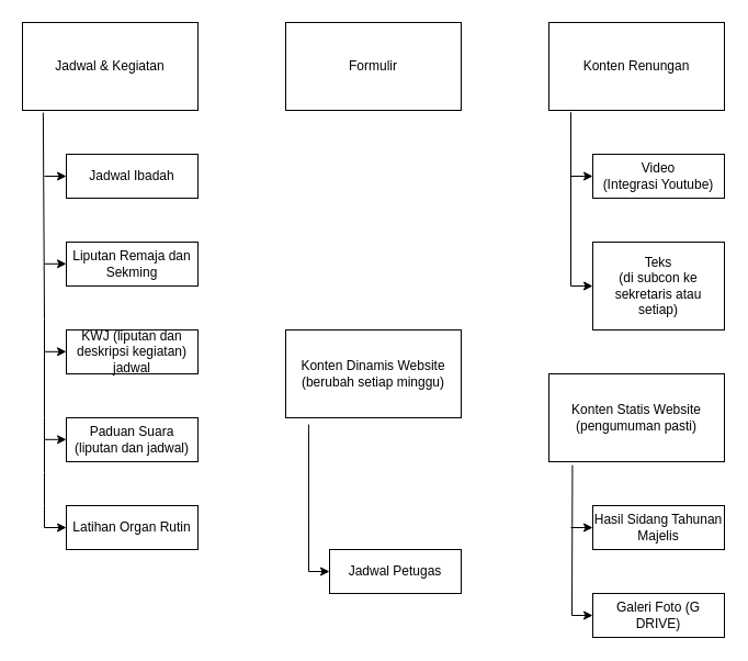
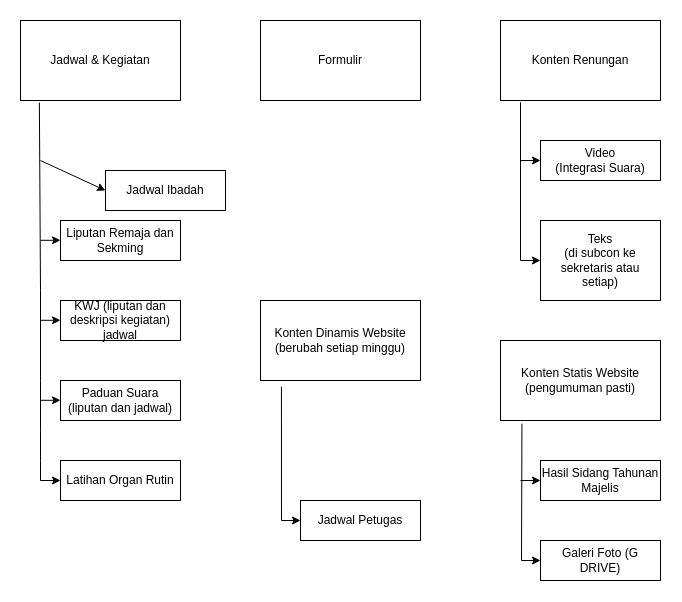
  <mxCell id="0" />
  <mxCell id="1" parent="0" />
  <mxCell id="2" value="Jadwal &amp;amp; Kegiatan" style="rounded=0;whiteSpace=wrap;html=1;" vertex="1" parent="1"><mxGeometry x="20" y="20" width="160" height="80" as="geometry" /></mxCell>
  <mxCell id="3" value="KWJ (liputan dan deskripsi kegiatan) jadwal" style="rounded=0;whiteSpace=wrap;html=1;" vertex="1" parent="1"><mxGeometry x="60" y="300" width="120" height="40" as="geometry" /></mxCell>
  <mxCell id="4" value="Paduan Suara (liputan dan jadwal)" style="rounded=0;whiteSpace=wrap;html=1;" vertex="1" parent="1"><mxGeometry x="60" y="380" width="120" height="40" as="geometry" /></mxCell>
- <mxCell id="5" value="Jadwal Ibadah" style="rounded=0;whiteSpace=wrap;html=1;" vertex="1" parent="1"><mxGeometry x="60" y="140" width="120" height="40" as="geometry" /></mxCell>
+ <mxCell id="5" value="Jadwal Ibadah" style="rounded=0;whiteSpace=wrap;html=1;" vertex="1" parent="1"><mxGeometry x="105" y="170" width="120" height="40" as="geometry" /></mxCell>
  <mxCell id="6" value="Liputan Remaja dan Sekming" style="rounded=0;whiteSpace=wrap;html=1;" vertex="1" parent="1"><mxGeometry x="60" y="220" width="120" height="40" as="geometry" /></mxCell>
  <mxCell id="7" style="edgeStyle=orthogonalEdgeStyle;rounded=0;orthogonalLoop=1;jettySize=auto;html=1;exitX=0.5;exitY=1;exitDx=0;exitDy=0;" edge="1" parent="1" source="4" target="4"><mxGeometry relative="1" as="geometry" /></mxCell>
  <mxCell id="8" value="Latihan Organ Rutin" style="rounded=0;whiteSpace=wrap;html=1;" vertex="1" parent="1"><mxGeometry x="60" y="460" width="120" height="40" as="geometry" /></mxCell>
  <mxCell id="9" value="" style="endArrow=classic;html=1;rounded=0;exitX=0.118;exitY=1.026;exitDx=0;exitDy=0;exitPerimeter=0;entryX=0;entryY=0.5;entryDx=0;entryDy=0;" edge="1" parent="1" source="2" target="8"><mxGeometry width="50" height="50" relative="1" as="geometry"><mxPoint x="20" y="150" as="sourcePoint" /><mxPoint x="40" y="480" as="targetPoint" /><Array as="points"><mxPoint x="40" y="290" /><mxPoint x="40" y="380" /><mxPoint x="40" y="430" /><mxPoint x="40" y="460" /><mxPoint x="40" y="480" /></Array></mxGeometry></mxCell>
  <mxCell id="10" value="" style="endArrow=classic;html=1;rounded=0;entryX=0;entryY=0.5;entryDx=0;entryDy=0;" edge="1" parent="1" target="5"><mxGeometry width="50" height="50" relative="1" as="geometry"><mxPoint x="40" y="160" as="sourcePoint" /><mxPoint x="60" y="140" as="targetPoint" /></mxGeometry></mxCell>
  <mxCell id="11" value="" style="endArrow=classic;html=1;rounded=0;entryX=0;entryY=0.5;entryDx=0;entryDy=0;" edge="1" parent="1"><mxGeometry width="50" height="50" relative="1" as="geometry"><mxPoint x="40" y="239.8" as="sourcePoint" /><mxPoint x="60" y="239.8" as="targetPoint" /></mxGeometry></mxCell>
  <mxCell id="12" value="" style="endArrow=classic;html=1;rounded=0;entryX=0;entryY=0.5;entryDx=0;entryDy=0;" edge="1" parent="1"><mxGeometry width="50" height="50" relative="1" as="geometry"><mxPoint x="40" y="319.8" as="sourcePoint" /><mxPoint x="60" y="319.8" as="targetPoint" /></mxGeometry></mxCell>
  <mxCell id="13" value="" style="endArrow=classic;html=1;rounded=0;entryX=0;entryY=0.5;entryDx=0;entryDy=0;" edge="1" parent="1"><mxGeometry width="50" height="50" relative="1" as="geometry"><mxPoint x="40" y="399.8" as="sourcePoint" /><mxPoint x="60" y="399.8" as="targetPoint" /></mxGeometry></mxCell>
  <mxCell id="14" value="Formulir" style="rounded=0;whiteSpace=wrap;html=1;" vertex="1" parent="1"><mxGeometry x="260" y="20" width="160" height="80" as="geometry" /></mxCell>
  <mxCell id="15" value="Konten Renungan" style="rounded=0;whiteSpace=wrap;html=1;" vertex="1" parent="1"><mxGeometry x="500" y="20" width="160" height="80" as="geometry" /></mxCell>
  <mxCell id="16" value="Teks&lt;br&gt;(di subcon ke sekretaris atau setiap)" style="rounded=0;whiteSpace=wrap;html=1;align=center;" vertex="1" parent="1"><mxGeometry x="540" y="220" width="120" height="80" as="geometry" /></mxCell>
- <mxCell id="17" value="Video&lt;br&gt;(Integrasi Youtube)" style="rounded=0;whiteSpace=wrap;html=1;align=center;" vertex="1" parent="1"><mxGeometry x="540" y="140" width="120" height="40" as="geometry" /></mxCell>
+ <mxCell id="17" value="Video&lt;br&gt;(Integrasi Suara)" style="rounded=0;whiteSpace=wrap;html=1;align=center;" vertex="1" parent="1"><mxGeometry x="540" y="140" width="120" height="40" as="geometry" /></mxCell>
  <mxCell id="18" value="" style="endArrow=classic;html=1;rounded=0;exitX=0.125;exitY=1.022;exitDx=0;exitDy=0;exitPerimeter=0;entryX=0;entryY=0.5;entryDx=0;entryDy=0;" edge="1" parent="1" source="15" target="16"><mxGeometry width="50" height="50" relative="1" as="geometry"><mxPoint x="500" y="150" as="sourcePoint" /><mxPoint x="520" y="270" as="targetPoint" /><Array as="points"><mxPoint x="520" y="260" /></Array></mxGeometry></mxCell>
  <mxCell id="19" value="" style="endArrow=classic;html=1;rounded=0;" edge="1" parent="1"><mxGeometry width="50" height="50" relative="1" as="geometry"><mxPoint x="520" y="160" as="sourcePoint" /><mxPoint x="540" y="160" as="targetPoint" /></mxGeometry></mxCell>
  <mxCell id="20" value="Konten Dinamis Website&lt;br&gt;(berubah setiap minggu)" style="rounded=0;whiteSpace=wrap;html=1;" vertex="1" parent="1"><mxGeometry x="260" y="300" width="160" height="80" as="geometry" /></mxCell>
  <mxCell id="21" value="Jadwal Petugas" style="rounded=0;whiteSpace=wrap;html=1;" vertex="1" parent="1"><mxGeometry x="300" y="500" width="120" height="40" as="geometry" /></mxCell>
  <mxCell id="22" value="" style="endArrow=classic;html=1;rounded=0;exitX=0.131;exitY=1.077;exitDx=0;exitDy=0;exitPerimeter=0;entryX=0;entryY=0.5;entryDx=0;entryDy=0;" edge="1" parent="1" source="20" target="21"><mxGeometry width="50" height="50" relative="1" as="geometry"><mxPoint x="200" y="580" as="sourcePoint" /><mxPoint x="281" y="520" as="targetPoint" /><Array as="points"><mxPoint x="281" y="520" /></Array></mxGeometry></mxCell>
  <mxCell id="23" value="Konten Statis Website&lt;br&gt;(pengumuman pasti)" style="rounded=0;whiteSpace=wrap;html=1;" vertex="1" parent="1"><mxGeometry x="500" y="340" width="160" height="80" as="geometry" /></mxCell>
  <mxCell id="24" value="Hasil Sidang Tahunan Majelis" style="rounded=0;whiteSpace=wrap;html=1;" vertex="1" parent="1"><mxGeometry x="540" y="460" width="120" height="40" as="geometry" /></mxCell>
  <mxCell id="25" value="Galeri Foto (G DRIVE)" style="rounded=0;whiteSpace=wrap;html=1;" vertex="1" parent="1"><mxGeometry x="540" y="540" width="120" height="40" as="geometry" /></mxCell>
  <mxCell id="26" value="" style="endArrow=classic;html=1;rounded=0;exitX=0.134;exitY=1.039;exitDx=0;exitDy=0;exitPerimeter=0;entryX=0;entryY=0.5;entryDx=0;entryDy=0;" edge="1" parent="1" source="23" target="25"><mxGeometry width="50" height="50" relative="1" as="geometry"><mxPoint x="500" y="470" as="sourcePoint" /><mxPoint x="521" y="570" as="targetPoint" /><Array as="points"><mxPoint x="521" y="560" /></Array></mxGeometry></mxCell>
  <mxCell id="27" value="" style="endArrow=classic;html=1;rounded=0;entryX=0;entryY=0.5;entryDx=0;entryDy=0;" edge="1" parent="1" target="24"><mxGeometry width="50" height="50" relative="1" as="geometry"><mxPoint x="520" y="480" as="sourcePoint" /><mxPoint x="520" y="470" as="targetPoint" /></mxGeometry></mxCell>
